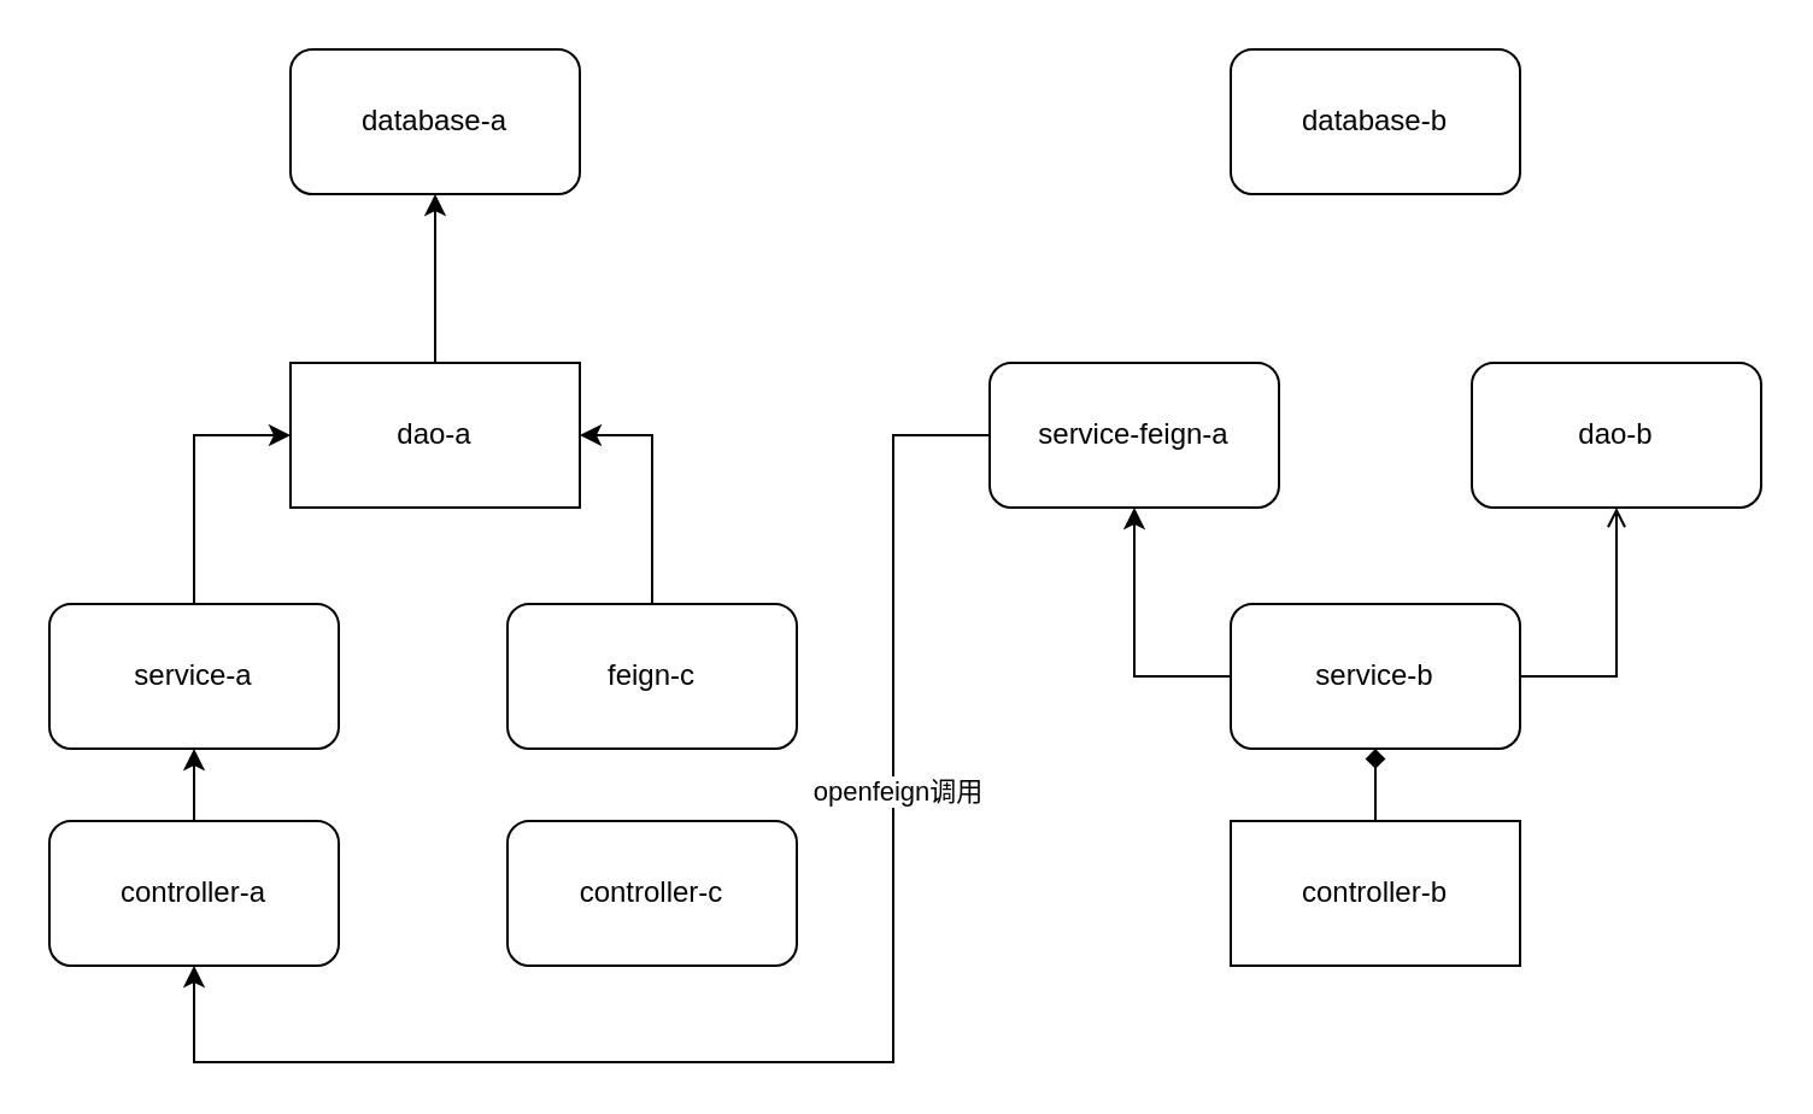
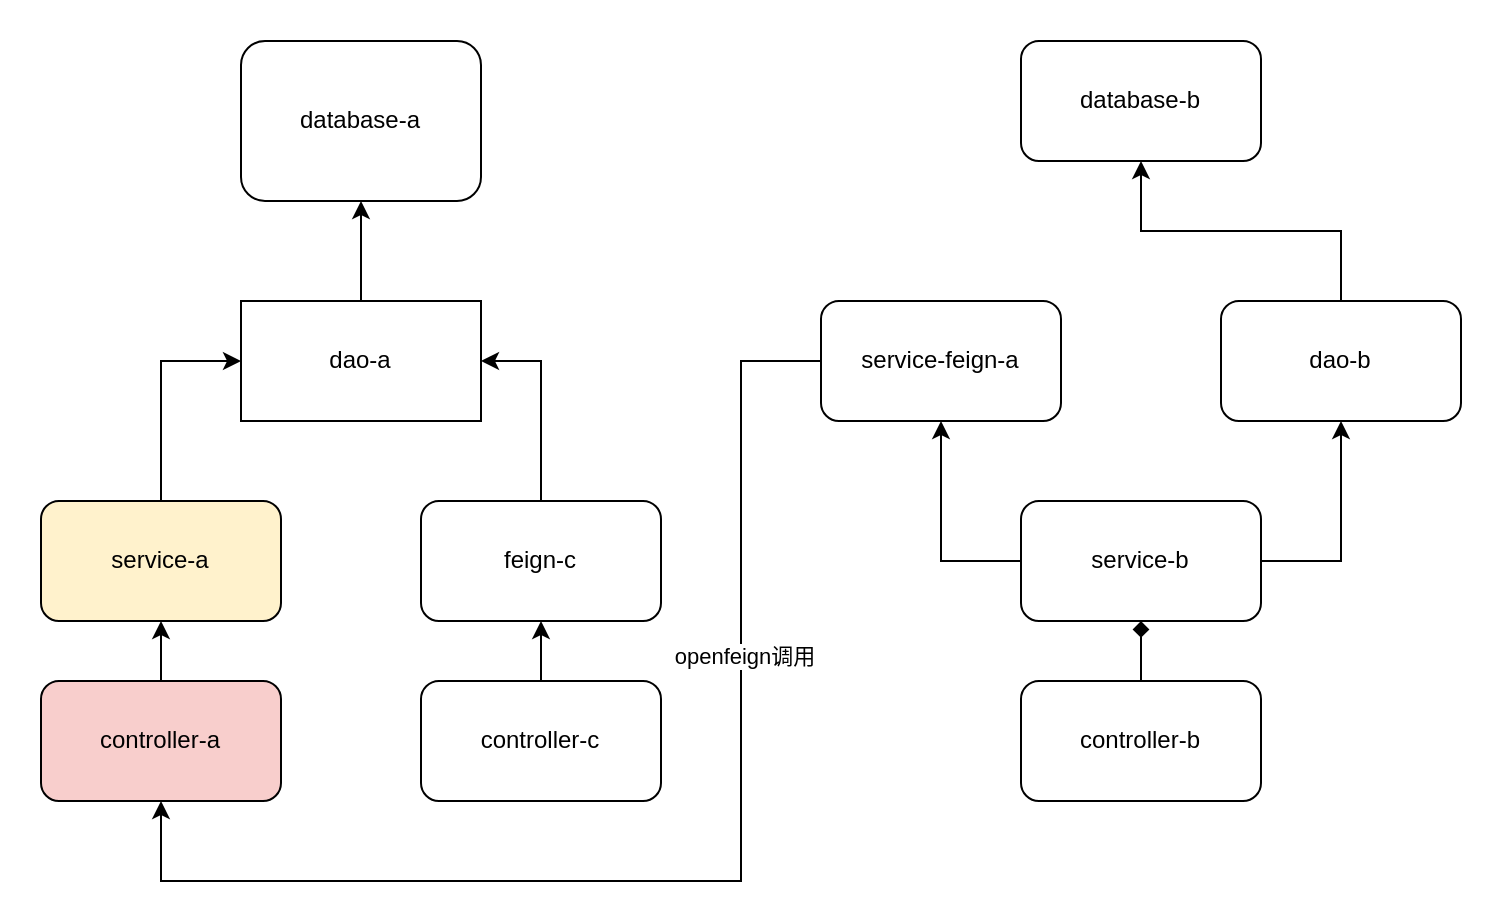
  <mxCell id="0" />
  <mxCell id="1" parent="0" />
  <mxCell id="2" style="edgeStyle=orthogonalEdgeStyle;rounded=0;orthogonalLoop=1;jettySize=auto;html=1;exitX=0.5;exitY=0;exitDx=0;exitDy=0;entryX=0.5;entryY=1;entryDx=0;entryDy=0;" edge="1" parent="1" source="3" target="12"><mxGeometry relative="1" as="geometry" /></mxCell>
  <mxCell id="3" value="dao-a" style="whiteSpace=wrap;html=1;rounded=0;" vertex="1" parent="1"><mxGeometry x="120" y="150" width="120" height="60" as="geometry" /></mxCell>
  <mxCell id="4" style="edgeStyle=orthogonalEdgeStyle;rounded=0;orthogonalLoop=1;jettySize=auto;html=1;exitX=0.5;exitY=0;exitDx=0;exitDy=0;entryX=0;entryY=0.5;entryDx=0;entryDy=0;" edge="1" parent="1" source="5" target="3"><mxGeometry relative="1" as="geometry" /></mxCell>
- <mxCell id="5" value="service-a" style="rounded=1;whiteSpace=wrap;html=1;" vertex="1" parent="1"><mxGeometry x="20" y="250" width="120" height="60" as="geometry" /></mxCell>
+ <mxCell id="5" value="service-a" style="rounded=1;whiteSpace=wrap;html=1;fillColor=#fff2cc;" vertex="1" parent="1"><mxGeometry x="20" y="250" width="120" height="60" as="geometry" /></mxCell>
  <mxCell id="6" style="edgeStyle=orthogonalEdgeStyle;rounded=0;orthogonalLoop=1;jettySize=auto;html=1;exitX=0.5;exitY=0;exitDx=0;exitDy=0;entryX=0.5;entryY=1;entryDx=0;entryDy=0;" edge="1" parent="1" source="7" target="5"><mxGeometry relative="1" as="geometry" /></mxCell>
- <mxCell id="7" value="controller-a" style="rounded=1;whiteSpace=wrap;html=1;" vertex="1" parent="1"><mxGeometry x="20" y="340" width="120" height="60" as="geometry" /></mxCell>
+ <mxCell id="7" value="controller-a" style="rounded=1;whiteSpace=wrap;html=1;fillColor=#f8cecc;" vertex="1" parent="1"><mxGeometry x="20" y="340" width="120" height="60" as="geometry" /></mxCell>
  <mxCell id="8" style="edgeStyle=orthogonalEdgeStyle;rounded=0;orthogonalLoop=1;jettySize=auto;html=1;exitX=0.5;exitY=0;exitDx=0;exitDy=0;entryX=1;entryY=0.5;entryDx=0;entryDy=0;" edge="1" parent="1" source="9" target="3"><mxGeometry relative="1" as="geometry" /></mxCell>
  <mxCell id="9" value="&lt;span style=&quot;background-color: transparent; color: light-dark(rgb(0, 0, 0), rgb(255, 255, 255));&quot;&gt;feign-c&lt;/span&gt;" style="rounded=1;whiteSpace=wrap;html=1;" vertex="1" parent="1"><mxGeometry x="210" y="250" width="120" height="60" as="geometry" /></mxCell>
+ <mxCell id="10" style="edgeStyle=orthogonalEdgeStyle;rounded=0;orthogonalLoop=1;jettySize=auto;html=1;exitX=0.5;exitY=0;exitDx=0;exitDy=0;entryX=0.5;entryY=1;entryDx=0;entryDy=0;" edge="1" parent="1" source="11" target="9"><mxGeometry relative="1" as="geometry" /></mxCell>
  <mxCell id="11" value="&lt;span style=&quot;background-color: transparent; color: light-dark(rgb(0, 0, 0), rgb(255, 255, 255));&quot;&gt;controller-c&lt;/span&gt;" style="rounded=1;whiteSpace=wrap;html=1;" vertex="1" parent="1"><mxGeometry x="210" y="340" width="120" height="60" as="geometry" /></mxCell>
- <mxCell id="12" value="database-a" style="rounded=1;whiteSpace=wrap;html=1;" vertex="1" parent="1"><mxGeometry x="120" y="20" width="120" height="60" as="geometry" /></mxCell>
+ <mxCell id="12" value="database-a" style="rounded=1;whiteSpace=wrap;html=1;" vertex="1" parent="1"><mxGeometry x="120" y="20" width="120" height="80" as="geometry" /></mxCell>
  <mxCell id="13" value="database-b" style="rounded=1;whiteSpace=wrap;html=1;" vertex="1" parent="1"><mxGeometry x="510" y="20" width="120" height="60" as="geometry" /></mxCell>
- <mxCell id="14" style="edgeStyle=orthogonalEdgeStyle;rounded=0;orthogonalLoop=1;jettySize=auto;html=1;exitX=1;exitY=0.5;exitDx=0;exitDy=0;entryX=0.5;entryY=1;entryDx=0;entryDy=0;endArrow=open;" edge="1" parent="1" source="16" target="20"><mxGeometry relative="1" as="geometry" /></mxCell>
+ <mxCell id="14" style="edgeStyle=orthogonalEdgeStyle;rounded=0;orthogonalLoop=1;jettySize=auto;html=1;exitX=1;exitY=0.5;exitDx=0;exitDy=0;entryX=0.5;entryY=1;entryDx=0;entryDy=0;" edge="1" parent="1" source="16" target="20"><mxGeometry relative="1" as="geometry" /></mxCell>
  <mxCell id="15" style="edgeStyle=orthogonalEdgeStyle;rounded=0;orthogonalLoop=1;jettySize=auto;html=1;exitX=0;exitY=0.5;exitDx=0;exitDy=0;entryX=0.5;entryY=1;entryDx=0;entryDy=0;" edge="1" parent="1" source="16" target="23"><mxGeometry relative="1" as="geometry" /></mxCell>
  <mxCell id="16" value="&lt;span style=&quot;background-color: transparent; color: light-dark(rgb(0, 0, 0), rgb(255, 255, 255));&quot;&gt;service-b&lt;/span&gt;" style="rounded=1;whiteSpace=wrap;html=1;" vertex="1" parent="1"><mxGeometry x="510" y="250" width="120" height="60" as="geometry" /></mxCell>
  <mxCell id="17" style="edgeStyle=orthogonalEdgeStyle;rounded=0;orthogonalLoop=1;jettySize=auto;html=1;entryX=0.5;entryY=1;entryDx=0;entryDy=0;endArrow=diamond;" edge="1" parent="1" source="18" target="16"><mxGeometry relative="1" as="geometry" /></mxCell>
- <mxCell id="18" value="&lt;span style=&quot;background-color: transparent; color: light-dark(rgb(0, 0, 0), rgb(255, 255, 255));&quot;&gt;controller-b&lt;/span&gt;" style="whiteSpace=wrap;html=1;rounded=0;" vertex="1" parent="1"><mxGeometry x="510" y="340" width="120" height="60" as="geometry" /></mxCell>
+ <mxCell id="18" value="&lt;span style=&quot;background-color: transparent; color: light-dark(rgb(0, 0, 0), rgb(255, 255, 255));&quot;&gt;controller-b&lt;/span&gt;" style="rounded=1;whiteSpace=wrap;html=1;" vertex="1" parent="1"><mxGeometry x="510" y="340" width="120" height="60" as="geometry" /></mxCell>
+ <mxCell id="19" style="edgeStyle=orthogonalEdgeStyle;rounded=0;orthogonalLoop=1;jettySize=auto;html=1;exitX=0.5;exitY=0;exitDx=0;exitDy=0;entryX=0.5;entryY=1;entryDx=0;entryDy=0;" edge="1" parent="1" source="20" target="13"><mxGeometry relative="1" as="geometry" /></mxCell>
  <mxCell id="20" value="dao-b" style="rounded=1;whiteSpace=wrap;html=1;" vertex="1" parent="1"><mxGeometry x="610" y="150" width="120" height="60" as="geometry" /></mxCell>
  <mxCell id="21" style="edgeStyle=orthogonalEdgeStyle;rounded=0;orthogonalLoop=1;jettySize=auto;html=1;exitX=0;exitY=0.5;exitDx=0;exitDy=0;entryX=0.5;entryY=1;entryDx=0;entryDy=0;" edge="1" parent="1" source="23" target="7"><mxGeometry relative="1" as="geometry"><Array as="points"><mxPoint x="370" y="180" /><mxPoint x="370" y="440" /><mxPoint x="80" y="440" /></Array></mxGeometry></mxCell>
  <mxCell id="22" value="openfeign调用" style="edgeLabel;html=1;align=center;verticalAlign=middle;resizable=0;points=[];" vertex="1" connectable="0" parent="21"><mxGeometry x="-0.406" y="1" relative="1" as="geometry"><mxPoint as="offset" /></mxGeometry></mxCell>
  <mxCell id="23" value="&lt;span style=&quot;background-color: transparent; color: light-dark(rgb(0, 0, 0), rgb(255, 255, 255));&quot;&gt;service-feign-a&lt;/span&gt;" style="rounded=1;whiteSpace=wrap;html=1;" vertex="1" parent="1"><mxGeometry x="410" y="150" width="120" height="60" as="geometry" /></mxCell>
